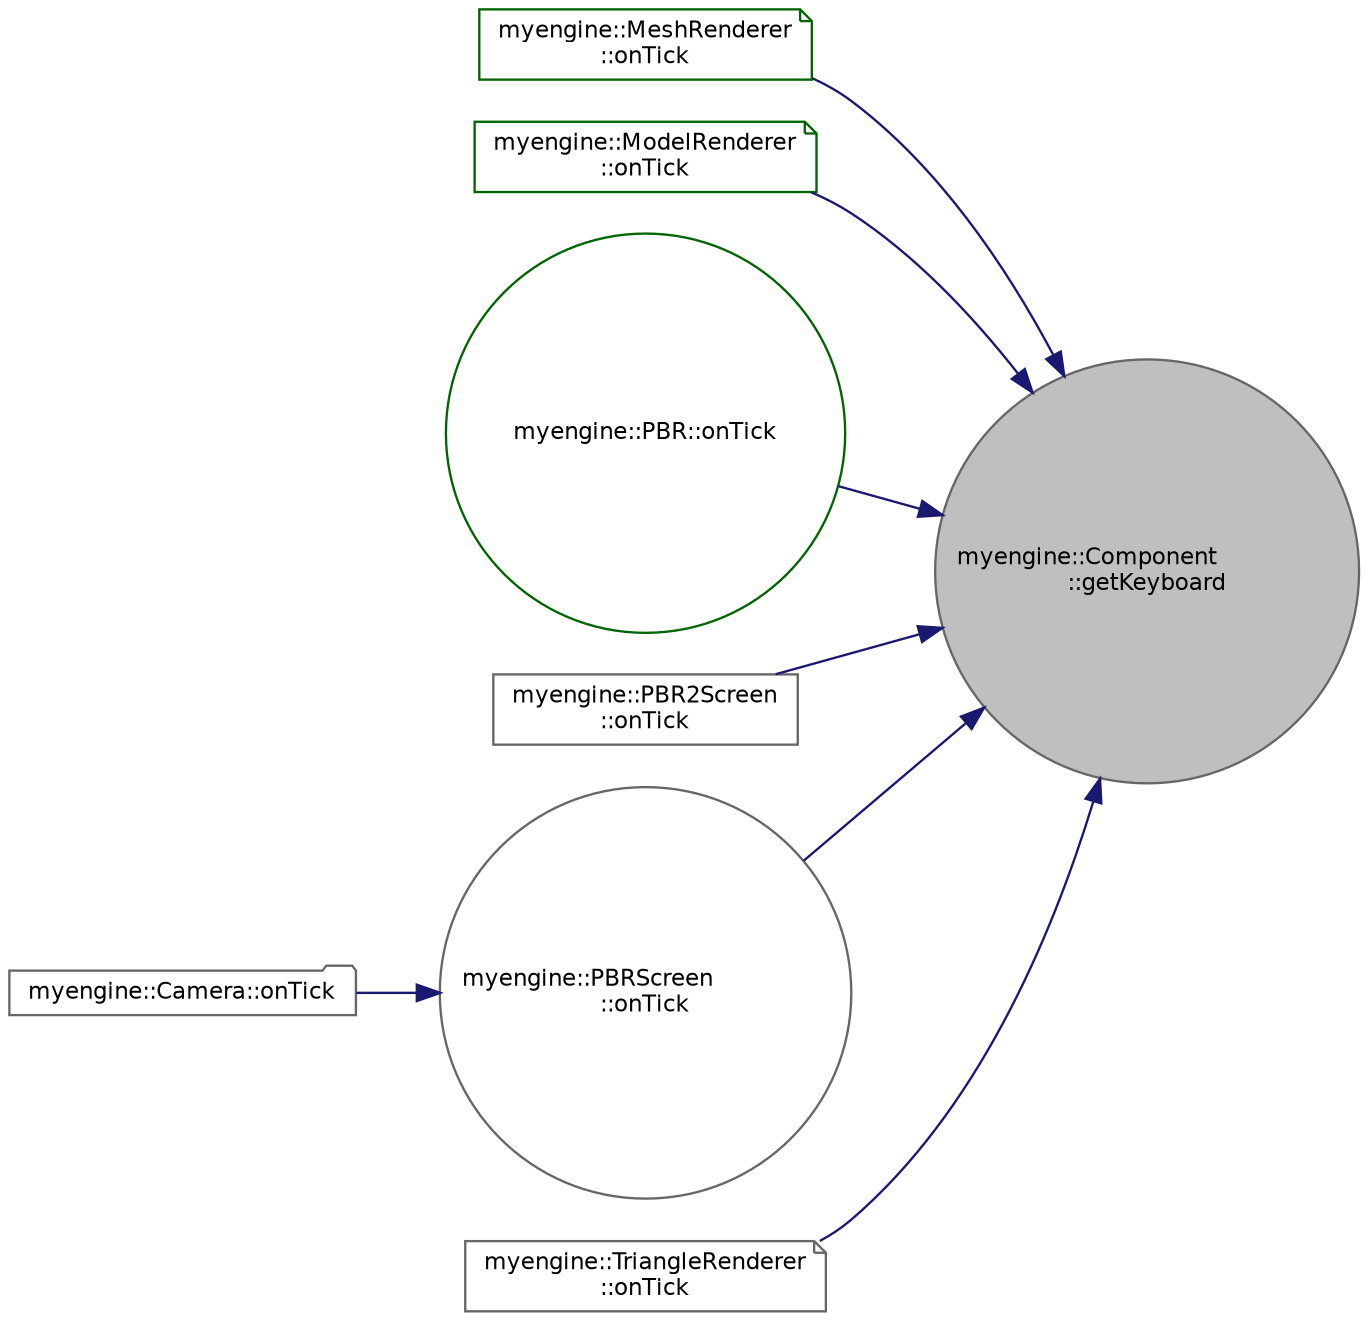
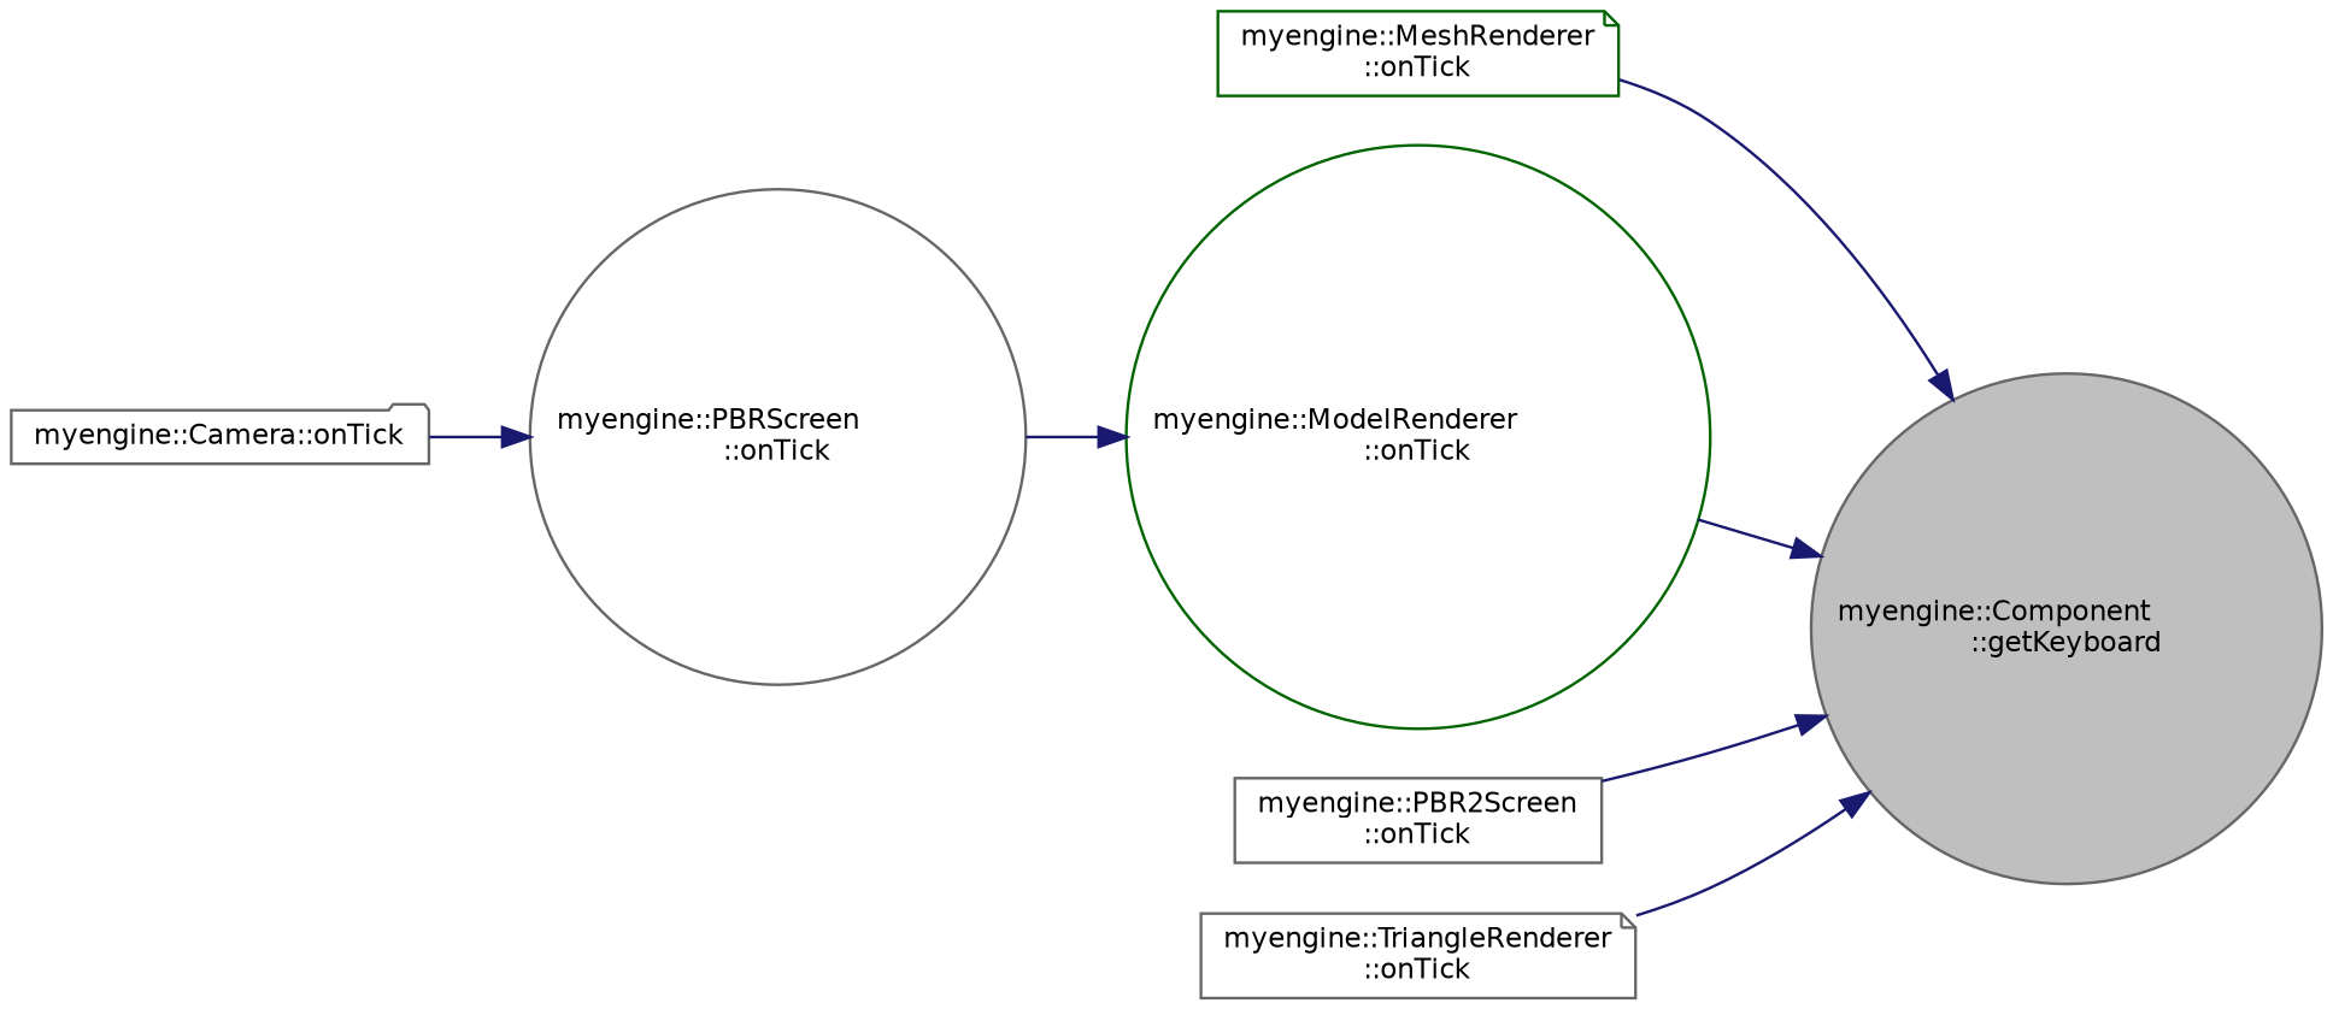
  digraph {
    rankdir=RL
    node [color=gray40 fillcolor=white fontname=Helvetica fontsize=10 shape=circle style=filled]
    edge [color=midnightblue dir=back fontname=Helvetica fontsize=10 labelfontname=Helvetica labelfontsize=10 style=solid]
    n1 [fillcolor=grey75 fontcolor=black height=0.2 label="myengine::Component\l::getKeyboard" width=0.4]
    n2 [color=darkgreen height=0.2 label="myengine::MeshRenderer\l::onTick" shape=note width=0.4]
-   n3 [color=darkgreen height=0.2 label="myengine::ModelRenderer\l::onTick" shape=note width=0.4]
-   n4 [color=darkgreen height=0.2 label="myengine::PBR::onTick" width=0.4]
+   n3 [color=darkgreen height=0.2 label="myengine::ModelRenderer\l::onTick" width=0.4]
    n5 [height=0.2 label="myengine::PBR2Screen\l::onTick" shape=box width=0.4]
    n6 [height=0.2 label="myengine::PBRScreen\l::onTick" width=0.4]
    n7 [height=0.2 label="myengine::TriangleRenderer\l::onTick" shape=note width=0.4]
    n8 [height=0.2 label="myengine::Camera::onTick" shape=folder width=0.4]
    n1 -> n2
    n1 -> n3
-   n1 -> n4
    n1 -> n5
-   n1 -> n6
+   n3 -> n6
    n1 -> n7
    n6 -> n8
  }
